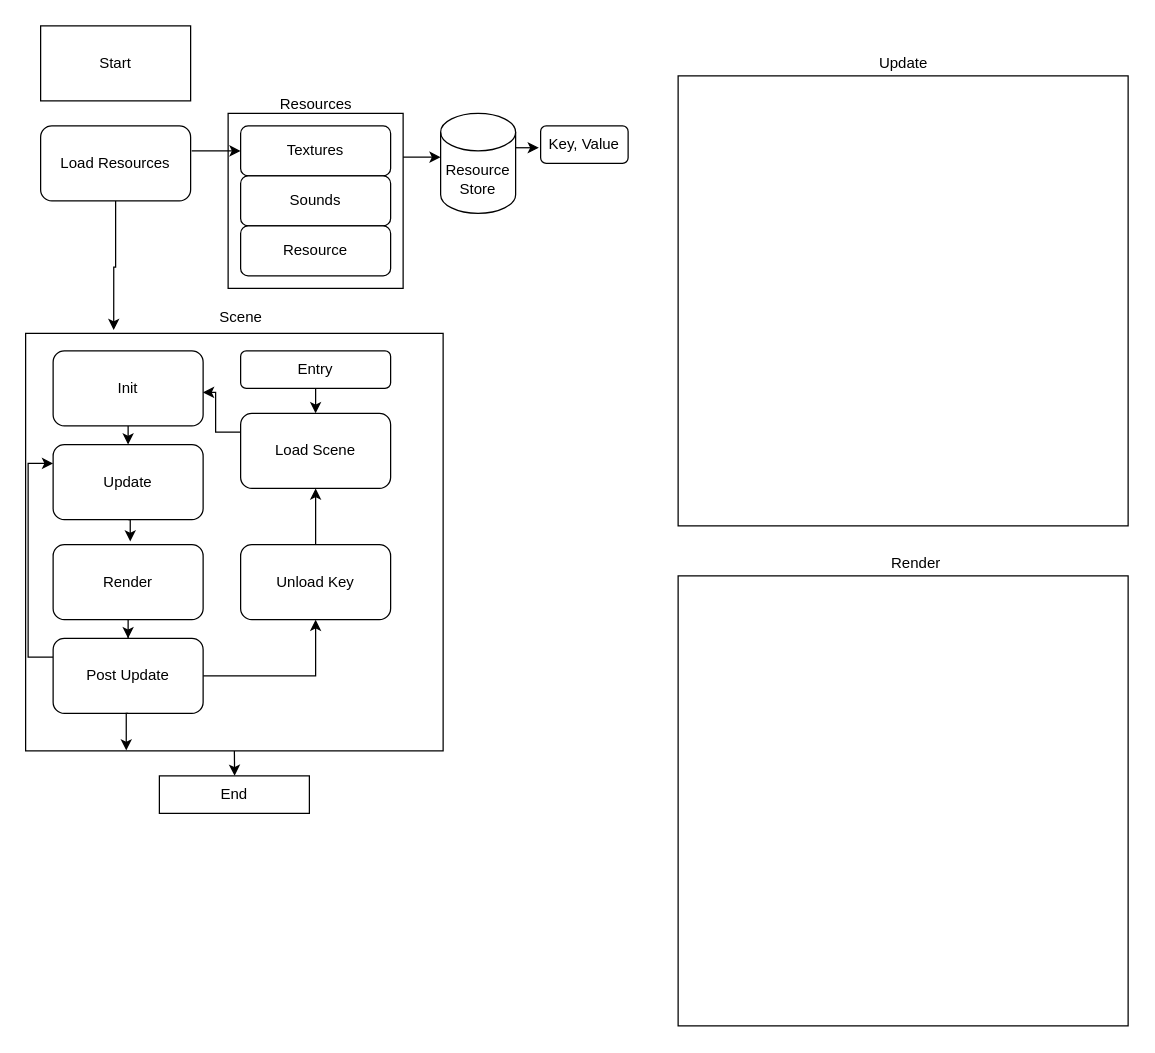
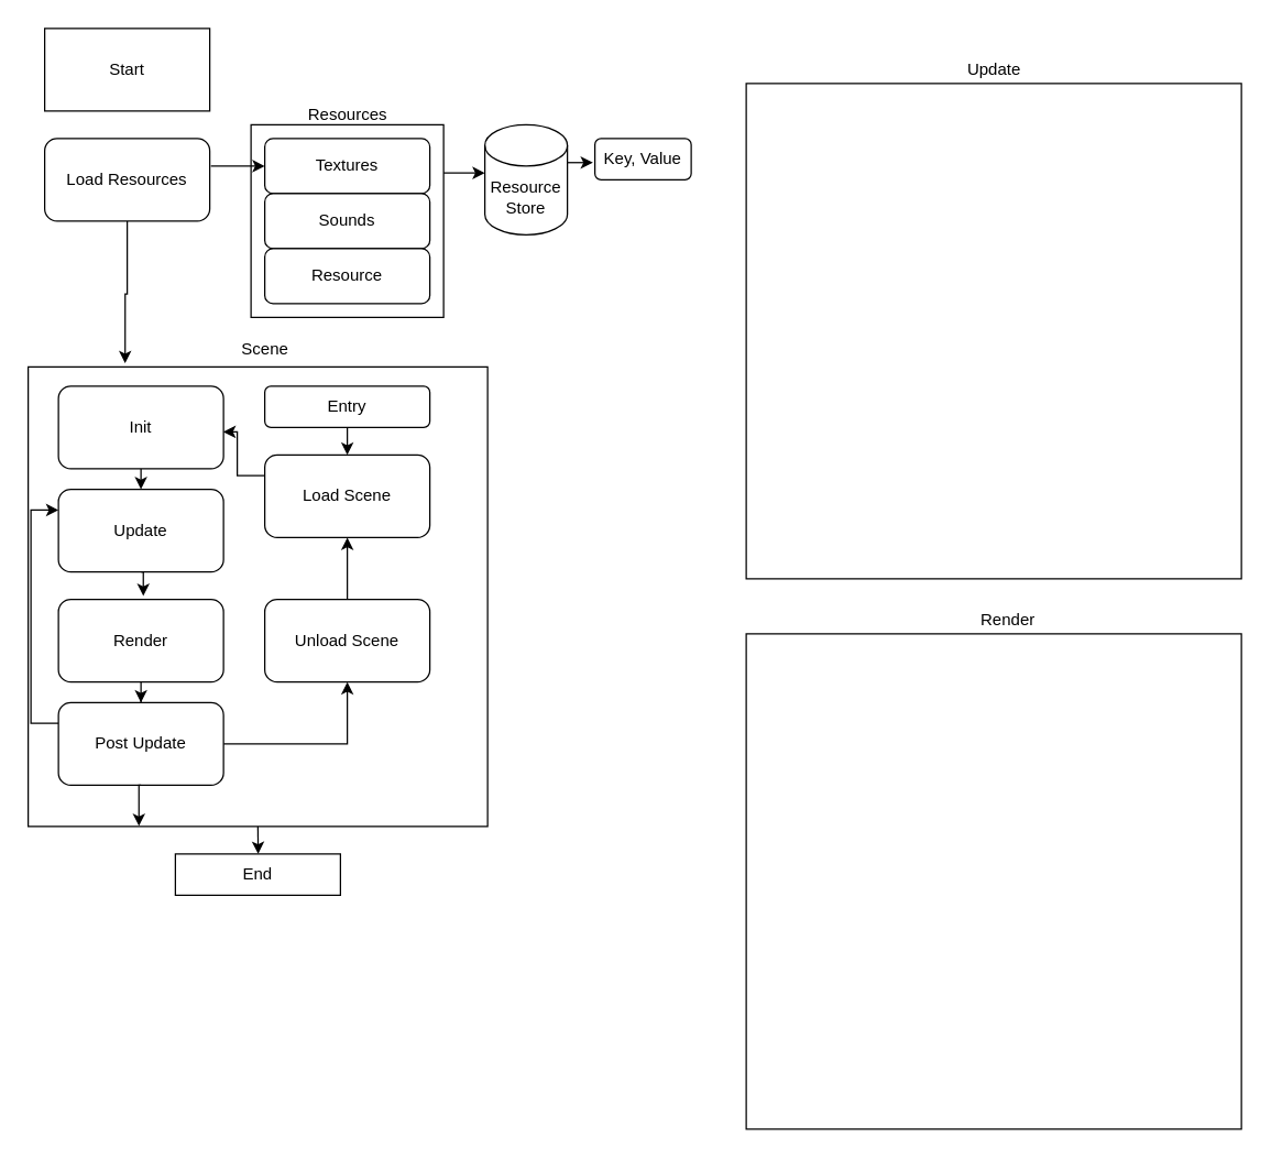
  <mxCell id="0" />
  <mxCell id="1" parent="0" />
  <mxCell id="2" style="edgeStyle=orthogonalEdgeStyle;rounded=0;orthogonalLoop=1;jettySize=auto;html=1;exitX=0.5;exitY=1;exitDx=0;exitDy=0;" edge="1" parent="1" source="3"><mxGeometry relative="1" as="geometry"><mxPoint x="187.2" y="620" as="targetPoint" /></mxGeometry></mxCell>
  <mxCell id="3" value="" style="whiteSpace=wrap;html=1;aspect=fixed;" vertex="1" parent="1"><mxGeometry x="20" y="266" width="334" height="334" as="geometry" /></mxCell>
  <mxCell id="4" value="" style="whiteSpace=wrap;html=1;aspect=fixed;" vertex="1" parent="1"><mxGeometry x="182" y="90" width="140" height="140" as="geometry" /></mxCell>
  <mxCell id="5" value="&lt;div&gt;Start&lt;/div&gt;" style="rounded=0;whiteSpace=wrap;html=1;" vertex="1" parent="1"><mxGeometry x="32" y="20" width="120" height="60" as="geometry" /></mxCell>
  <mxCell id="6" value="Load Resources" style="rounded=1;whiteSpace=wrap;html=1;" vertex="1" parent="1"><mxGeometry x="32" y="100" width="120" height="60" as="geometry" /></mxCell>
  <mxCell id="7" value="&lt;div&gt;Textures&lt;/div&gt;" style="rounded=1;whiteSpace=wrap;html=1;" vertex="1" parent="1"><mxGeometry x="192" y="100" width="120" height="40" as="geometry" /></mxCell>
  <mxCell id="8" value="&lt;div&gt;Sounds&lt;/div&gt;" style="rounded=1;whiteSpace=wrap;html=1;" vertex="1" parent="1"><mxGeometry x="192" y="140" width="120" height="40" as="geometry" /></mxCell>
  <mxCell id="9" value="&lt;div&gt;Resource&lt;/div&gt;" style="rounded=1;whiteSpace=wrap;html=1;" vertex="1" parent="1"><mxGeometry x="192" y="180" width="120" height="40" as="geometry" /></mxCell>
  <mxCell id="10" value="" style="endArrow=classic;html=1;rounded=0;exitX=1.007;exitY=0.333;exitDx=0;exitDy=0;entryX=0;entryY=0.5;entryDx=0;entryDy=0;exitPerimeter=0;" edge="1" parent="1" source="6" target="7"><mxGeometry width="50" height="50" relative="1" as="geometry"><mxPoint x="112" y="360" as="sourcePoint" /><mxPoint x="162" y="310" as="targetPoint" /></mxGeometry></mxCell>
  <mxCell id="11" value="&lt;div&gt;Resource Store&lt;/div&gt;" style="shape=cylinder3;whiteSpace=wrap;html=1;boundedLbl=1;backgroundOutline=1;size=15;" vertex="1" parent="1"><mxGeometry x="352" y="90" width="60" height="80" as="geometry" /></mxCell>
  <mxCell id="12" style="edgeStyle=orthogonalEdgeStyle;rounded=0;orthogonalLoop=1;jettySize=auto;html=1;exitX=1;exitY=0.25;exitDx=0;exitDy=0;entryX=0;entryY=0.44;entryDx=0;entryDy=0;entryPerimeter=0;" edge="1" parent="1" source="4" target="11"><mxGeometry relative="1" as="geometry" /></mxCell>
  <mxCell id="13" value="&lt;div&gt;Resources&lt;/div&gt;" style="text;html=1;align=center;verticalAlign=middle;resizable=0;points=[];autosize=1;strokeColor=none;fillColor=none;" vertex="1" parent="1"><mxGeometry x="212" y="68" width="80" height="30" as="geometry" /></mxCell>
  <mxCell id="14" value="Key, Value" style="rounded=1;whiteSpace=wrap;html=1;" vertex="1" parent="1"><mxGeometry x="432" y="100" width="70" height="30" as="geometry" /></mxCell>
  <mxCell id="15" style="edgeStyle=orthogonalEdgeStyle;rounded=0;orthogonalLoop=1;jettySize=auto;html=1;exitX=1;exitY=0;exitDx=0;exitDy=27.5;exitPerimeter=0;entryX=-0.02;entryY=0.6;entryDx=0;entryDy=0;entryPerimeter=0;" edge="1" parent="1" source="11" target="14"><mxGeometry relative="1" as="geometry" /></mxCell>
  <mxCell id="16" value="Update" style="rounded=1;whiteSpace=wrap;html=1;" vertex="1" parent="1"><mxGeometry x="42" y="355" width="120" height="60" as="geometry" /></mxCell>
  <mxCell id="17" value="" style="edgeStyle=orthogonalEdgeStyle;rounded=0;orthogonalLoop=1;jettySize=auto;html=1;" edge="1" parent="1" source="18" target="24"><mxGeometry relative="1" as="geometry" /></mxCell>
  <mxCell id="18" value="Render" style="rounded=1;whiteSpace=wrap;html=1;" vertex="1" parent="1"><mxGeometry x="42" y="435" width="120" height="60" as="geometry" /></mxCell>
  <mxCell id="19" style="edgeStyle=orthogonalEdgeStyle;rounded=0;orthogonalLoop=1;jettySize=auto;html=1;exitX=0.5;exitY=1;exitDx=0;exitDy=0;entryX=0.514;entryY=-0.042;entryDx=0;entryDy=0;entryPerimeter=0;" edge="1" parent="1" source="16" target="18"><mxGeometry relative="1" as="geometry" /></mxCell>
  <mxCell id="20" style="edgeStyle=orthogonalEdgeStyle;rounded=0;orthogonalLoop=1;jettySize=auto;html=1;exitX=0.5;exitY=0;exitDx=0;exitDy=0;entryX=0.5;entryY=1;entryDx=0;entryDy=0;" edge="1" parent="1" source="21" target="35"><mxGeometry relative="1" as="geometry" /></mxCell>
- <mxCell id="21" value="Unload Key" style="rounded=1;whiteSpace=wrap;html=1;" vertex="1" parent="1"><mxGeometry x="192" y="435" width="120" height="60" as="geometry" /></mxCell>
+ <mxCell id="21" value="Unload Scene" style="rounded=1;whiteSpace=wrap;html=1;" vertex="1" parent="1"><mxGeometry x="192" y="435" width="120" height="60" as="geometry" /></mxCell>
  <mxCell id="22" style="edgeStyle=orthogonalEdgeStyle;rounded=0;orthogonalLoop=1;jettySize=auto;html=1;exitX=1;exitY=0.5;exitDx=0;exitDy=0;" edge="1" parent="1" source="24" target="21"><mxGeometry relative="1" as="geometry" /></mxCell>
  <mxCell id="23" style="edgeStyle=orthogonalEdgeStyle;rounded=0;orthogonalLoop=1;jettySize=auto;html=1;exitX=0;exitY=0.25;exitDx=0;exitDy=0;entryX=0;entryY=0.25;entryDx=0;entryDy=0;" edge="1" parent="1" source="24" target="16"><mxGeometry relative="1" as="geometry" /></mxCell>
  <mxCell id="24" value="Post Update" style="rounded=1;whiteSpace=wrap;html=1;" vertex="1" parent="1"><mxGeometry x="42" y="510" width="120" height="60" as="geometry" /></mxCell>
  <mxCell id="25" style="edgeStyle=orthogonalEdgeStyle;rounded=0;orthogonalLoop=1;jettySize=auto;html=1;entryX=0.211;entryY=-0.008;entryDx=0;entryDy=0;entryPerimeter=0;" edge="1" parent="1" source="6" target="3"><mxGeometry relative="1" as="geometry" /></mxCell>
  <mxCell id="26" value="Scene" style="text;html=1;align=center;verticalAlign=middle;resizable=0;points=[];autosize=1;strokeColor=none;fillColor=none;" vertex="1" parent="1"><mxGeometry x="162" y="238" width="60" height="30" as="geometry" /></mxCell>
  <mxCell id="27" style="edgeStyle=orthogonalEdgeStyle;rounded=0;orthogonalLoop=1;jettySize=auto;html=1;exitX=0.5;exitY=1;exitDx=0;exitDy=0;entryX=0.5;entryY=0;entryDx=0;entryDy=0;" edge="1" parent="1" source="28" target="16"><mxGeometry relative="1" as="geometry" /></mxCell>
  <mxCell id="28" value="Init" style="rounded=1;whiteSpace=wrap;html=1;" vertex="1" parent="1"><mxGeometry x="42" y="280" width="120" height="60" as="geometry" /></mxCell>
  <mxCell id="29" style="edgeStyle=orthogonalEdgeStyle;rounded=0;orthogonalLoop=1;jettySize=auto;html=1;exitX=0.5;exitY=1;exitDx=0;exitDy=0;entryX=0.241;entryY=0.999;entryDx=0;entryDy=0;entryPerimeter=0;" edge="1" parent="1" source="24" target="3"><mxGeometry relative="1" as="geometry" /></mxCell>
  <mxCell id="30" value="End" style="rounded=0;whiteSpace=wrap;html=1;" vertex="1" parent="1"><mxGeometry x="127" y="620" width="120" height="30" as="geometry" /></mxCell>
  <mxCell id="31" value="" style="whiteSpace=wrap;html=1;aspect=fixed;" vertex="1" parent="1"><mxGeometry x="542" y="60" width="360" height="360" as="geometry" /></mxCell>
  <mxCell id="32" value="" style="whiteSpace=wrap;html=1;aspect=fixed;" vertex="1" parent="1"><mxGeometry x="542" y="460" width="360" height="360" as="geometry" /></mxCell>
  <mxCell id="33" value="Update" style="text;html=1;align=center;verticalAlign=middle;resizable=0;points=[];autosize=1;strokeColor=none;fillColor=none;" vertex="1" parent="1"><mxGeometry x="692" y="35" width="60" height="30" as="geometry" /></mxCell>
  <mxCell id="34" value="Render" style="text;html=1;align=center;verticalAlign=middle;resizable=0;points=[];autosize=1;strokeColor=none;fillColor=none;" vertex="1" parent="1"><mxGeometry x="702" y="435" width="60" height="30" as="geometry" /></mxCell>
  <mxCell id="35" value="Load Scene" style="rounded=1;whiteSpace=wrap;html=1;" vertex="1" parent="1"><mxGeometry x="192" y="330" width="120" height="60" as="geometry" /></mxCell>
  <mxCell id="36" style="edgeStyle=orthogonalEdgeStyle;rounded=0;orthogonalLoop=1;jettySize=auto;html=1;exitX=0.5;exitY=1;exitDx=0;exitDy=0;entryX=0.5;entryY=0;entryDx=0;entryDy=0;" edge="1" parent="1" source="37" target="35"><mxGeometry relative="1" as="geometry" /></mxCell>
  <mxCell id="37" value="Entry" style="rounded=1;whiteSpace=wrap;html=1;" vertex="1" parent="1"><mxGeometry x="192" y="280" width="120" height="30" as="geometry" /></mxCell>
  <mxCell id="38" style="edgeStyle=orthogonalEdgeStyle;rounded=0;orthogonalLoop=1;jettySize=auto;html=1;exitX=0;exitY=0.25;exitDx=0;exitDy=0;entryX=0.999;entryY=0.554;entryDx=0;entryDy=0;entryPerimeter=0;" edge="1" parent="1" source="35" target="28"><mxGeometry relative="1" as="geometry" /></mxCell>
